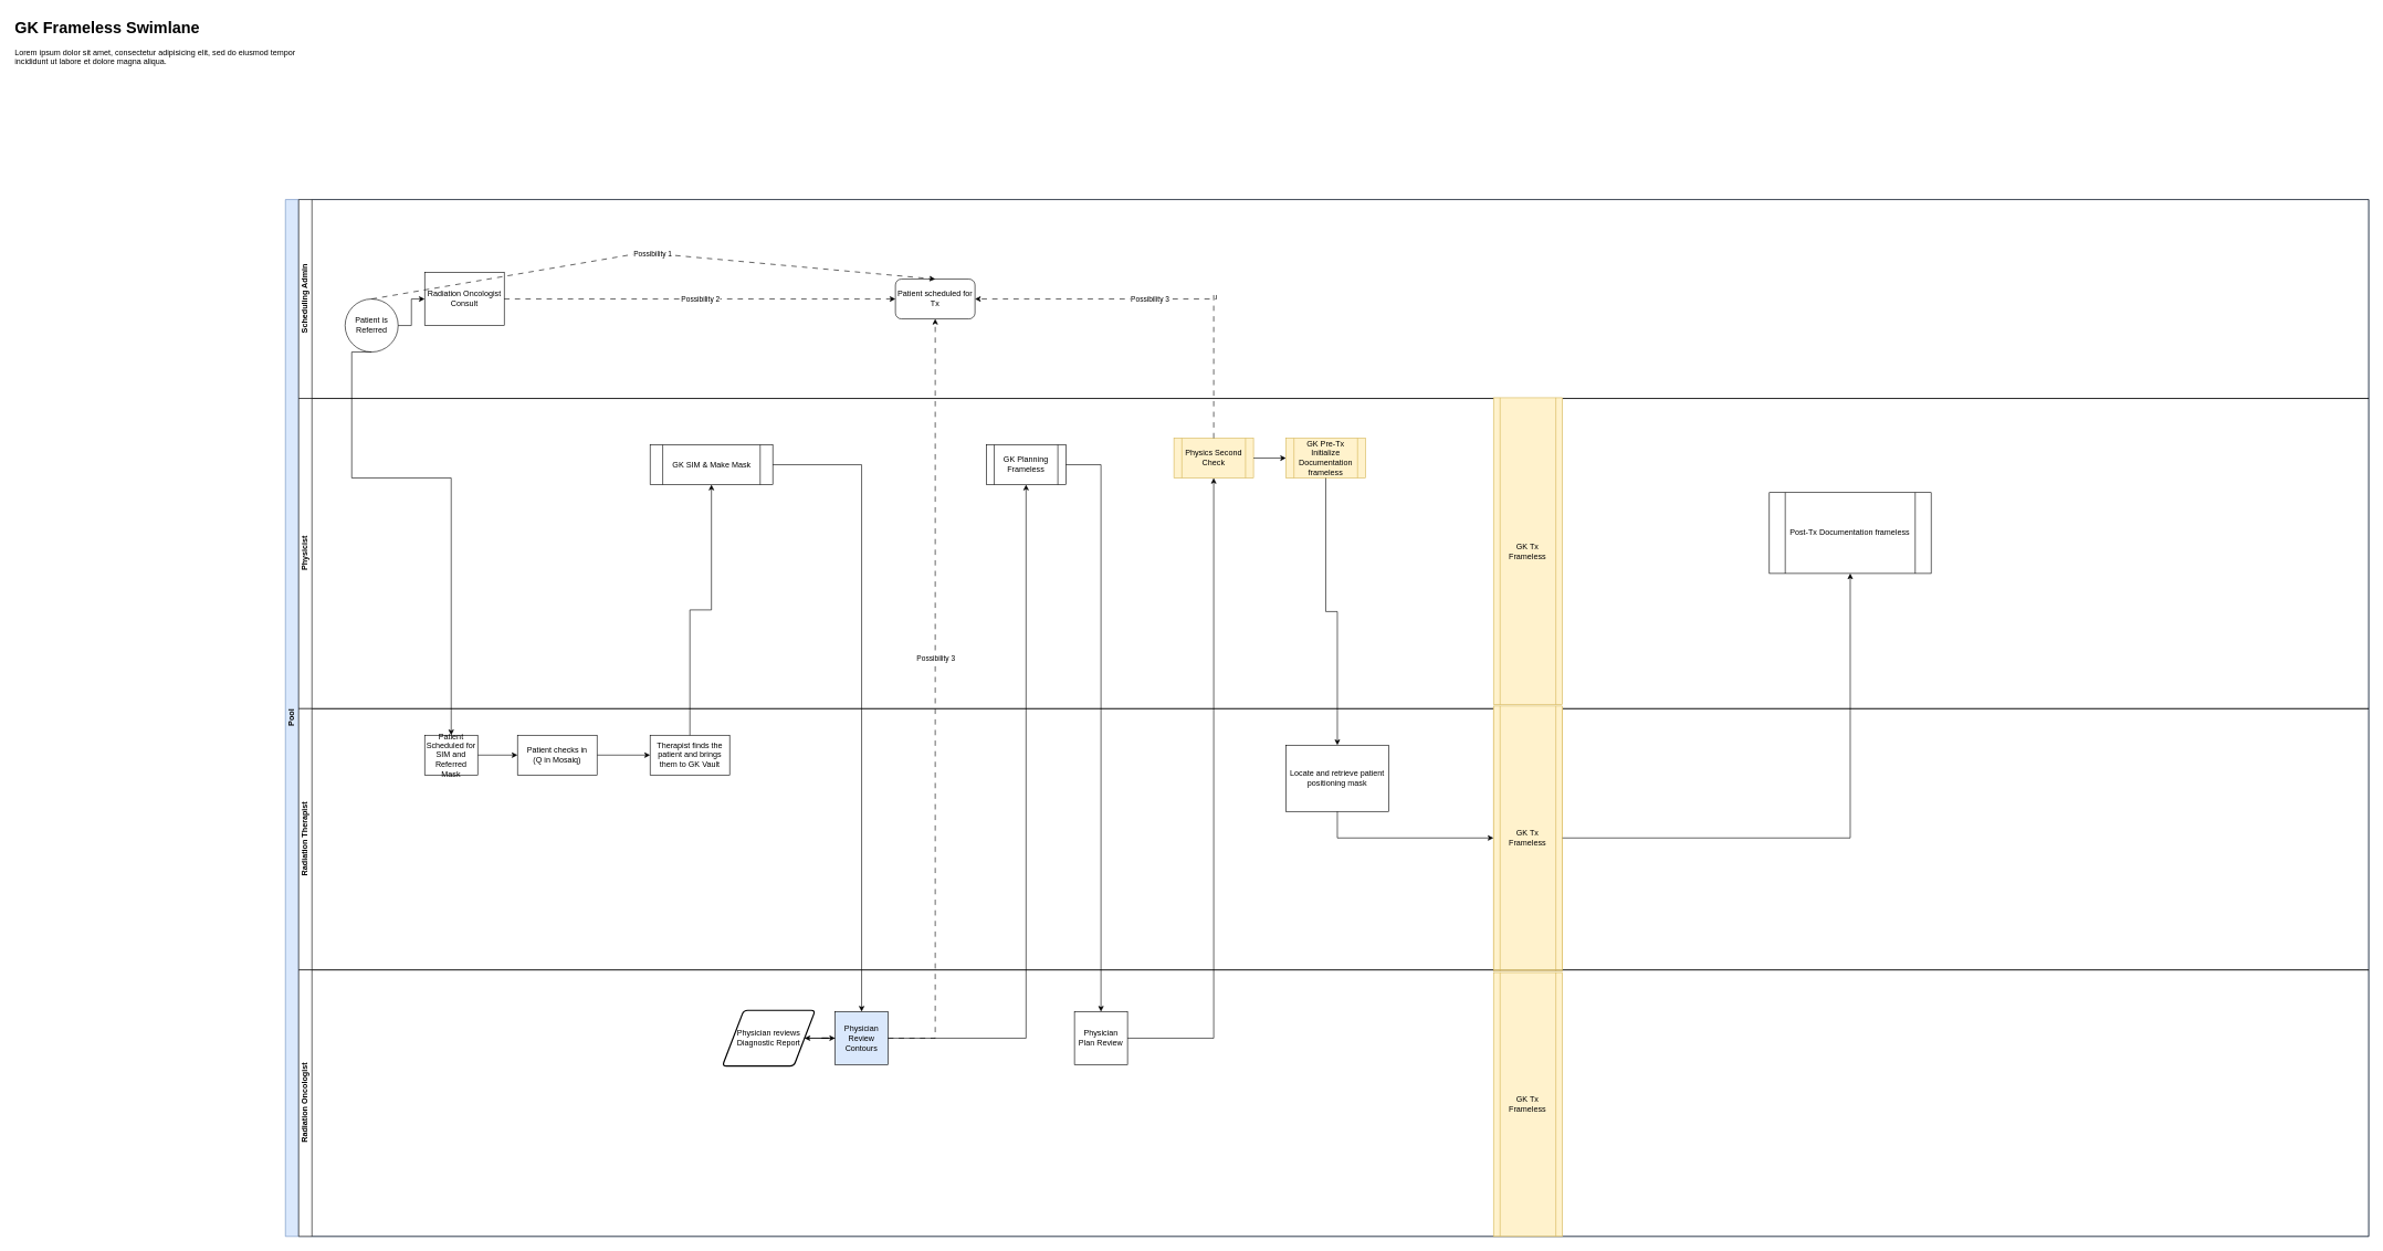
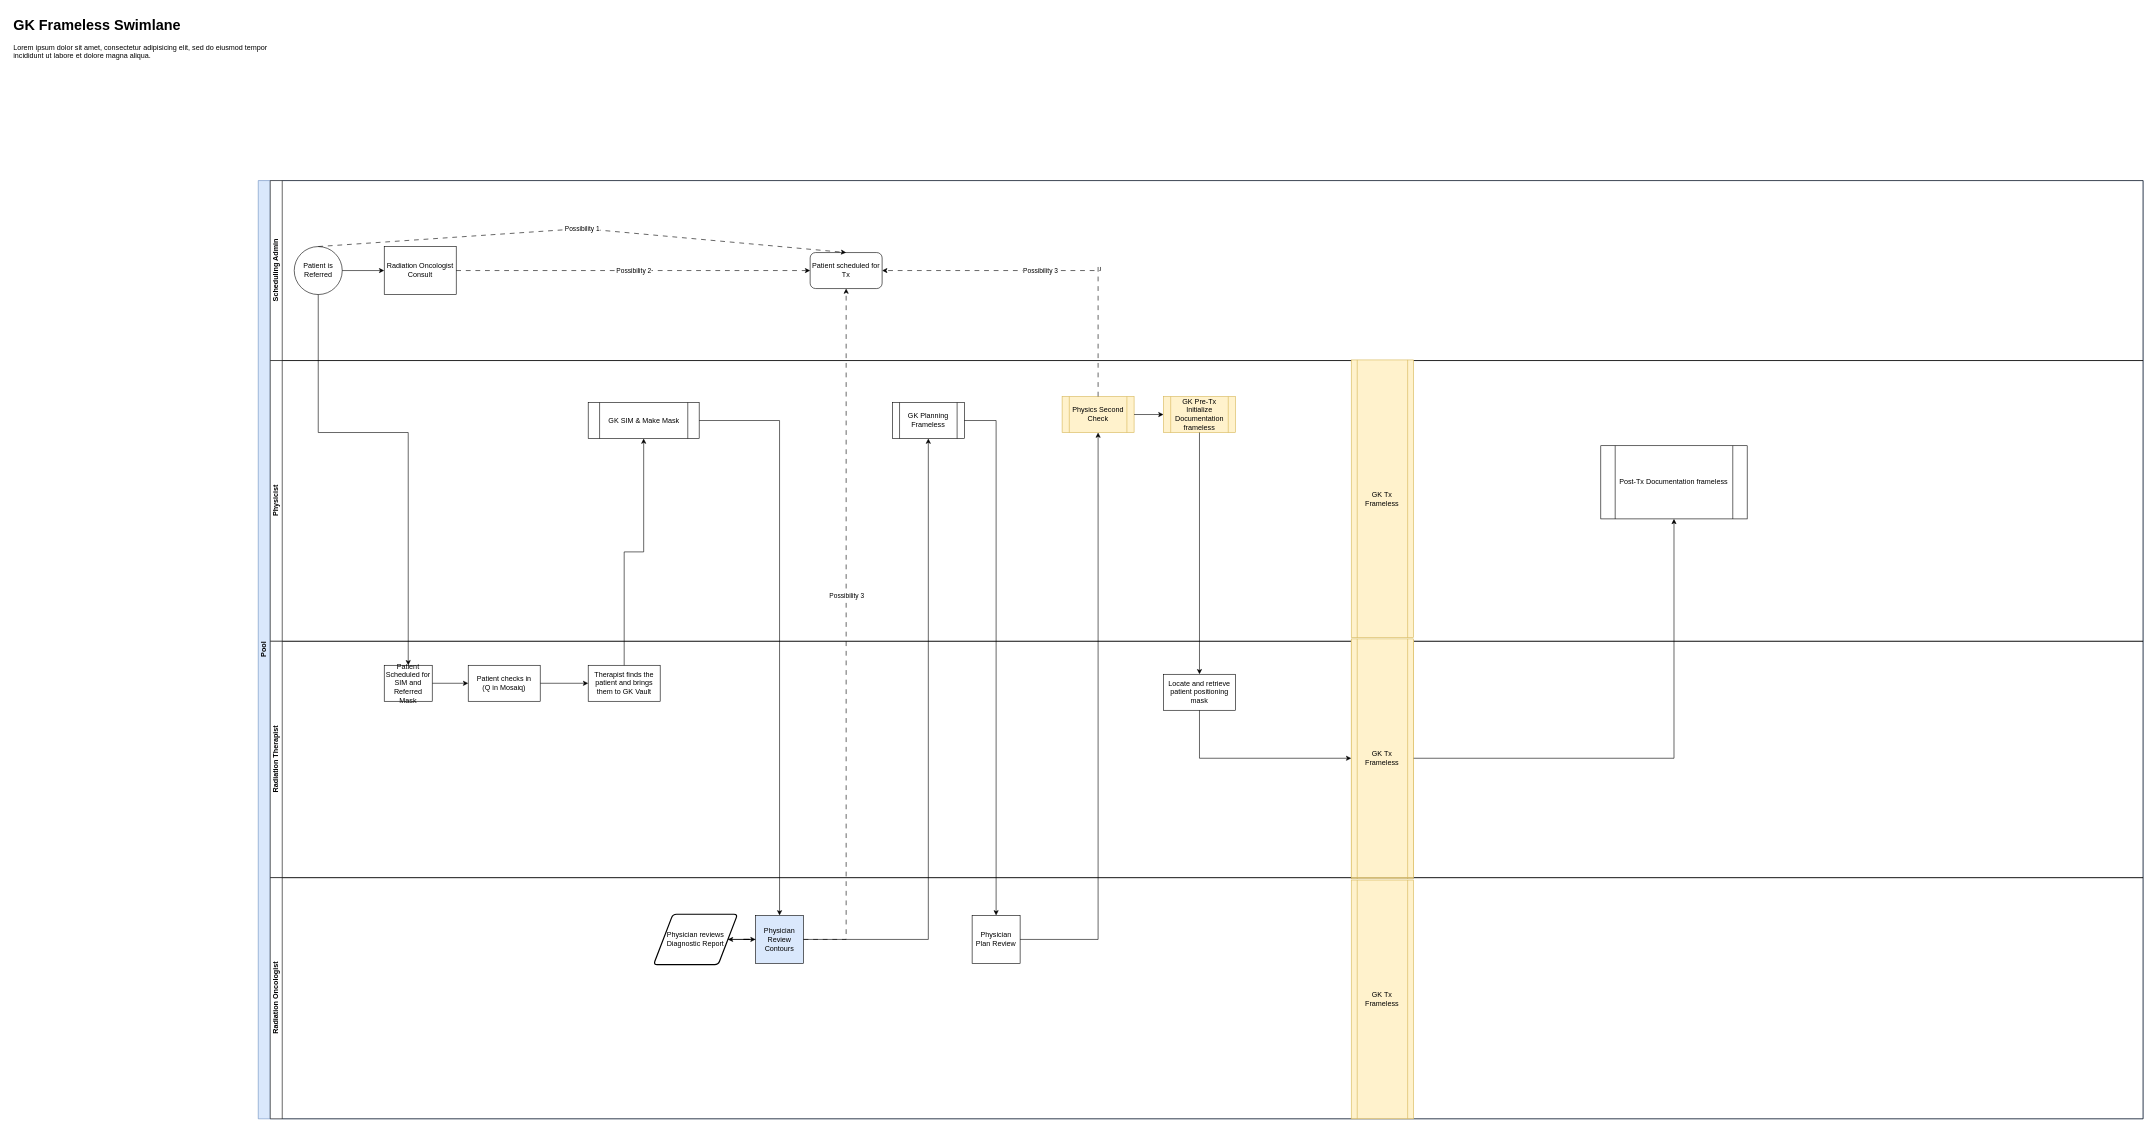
  <mxCell id="0" />
  <mxCell id="1" parent="0" />
  <mxCell id="2" value="Pool" style="swimlane;html=1;childLayout=stackLayout;resizeParent=1;resizeParentMax=0;horizontal=0;startSize=20;horizontalStack=0;fillColor=#dae8fc;strokeColor=#6c8ebf;" parent="1" vertex="1"><mxGeometry x="430" y="300" width="3142" height="1564" as="geometry" /></mxCell>
  <mxCell id="3" value="Scheduling Admin" style="swimlane;html=1;startSize=20;horizontal=0;" parent="2" vertex="1"><mxGeometry x="20" width="3122" height="300" as="geometry" /></mxCell>
  <mxCell id="4" value="Radiation Oncologist Consult" style="whiteSpace=wrap;html=1;aspect=fixed;" vertex="1" parent="3"><mxGeometry x="190" y="110" width="120" height="80" as="geometry" /></mxCell>
- <mxCell id="5" value="Patient is Referred" style="ellipse;whiteSpace=wrap;html=1;" parent="3" vertex="1"><mxGeometry x="70" y="150" width="80" height="80" as="geometry" /></mxCell>
+ <mxCell id="5" value="Patient is Referred" style="ellipse;whiteSpace=wrap;html=1;" parent="3" vertex="1"><mxGeometry x="40" y="110" width="80" height="80" as="geometry" /></mxCell>
  <mxCell id="6" value="" style="edgeStyle=orthogonalEdgeStyle;rounded=0;orthogonalLoop=1;jettySize=auto;html=1;" edge="1" parent="3" source="5" target="4"><mxGeometry relative="1" as="geometry"><mxPoint x="180" y="130" as="targetPoint" /></mxGeometry></mxCell>
  <mxCell id="7" value="Patient scheduled for Tx" style="rounded=1;whiteSpace=wrap;html=1;" vertex="1" parent="3"><mxGeometry x="900" y="120" width="120" height="60" as="geometry" /></mxCell>
  <mxCell id="8" value="" style="endArrow=classic;html=1;rounded=0;exitX=0.5;exitY=0;exitDx=0;exitDy=0;entryX=0.5;entryY=0;entryDx=0;entryDy=0;dashed=1;dashPattern=8 8;" edge="1" parent="3" source="5" target="7"><mxGeometry relative="1" as="geometry"><mxPoint x="130" y="80" as="sourcePoint" /><mxPoint x="230" y="80" as="targetPoint" /><Array as="points"><mxPoint x="520" y="80" /></Array></mxGeometry></mxCell>
  <mxCell id="9" value="Possibility 1" style="edgeLabel;resizable=0;html=1;;align=center;verticalAlign=middle;" connectable="0" vertex="1" parent="8"><mxGeometry relative="1" as="geometry" /></mxCell>
  <mxCell id="10" value="" style="endArrow=classic;html=1;rounded=0;dashed=1;dashPattern=8 8;" edge="1" parent="3" source="4" target="7"><mxGeometry relative="1" as="geometry"><mxPoint x="-190" y="-170" as="sourcePoint" /><mxPoint x="370" y="150" as="targetPoint" /></mxGeometry></mxCell>
  <mxCell id="11" value="Possibility 2" style="edgeLabel;resizable=0;html=1;;align=center;verticalAlign=middle;" connectable="0" vertex="1" parent="10"><mxGeometry relative="1" as="geometry" /></mxCell>
  <mxCell id="12" value="Physicist" style="swimlane;html=1;startSize=20;horizontal=0;" parent="2" vertex="1"><mxGeometry x="20" y="300" width="3122" height="468" as="geometry"><mxRectangle x="20" y="120" width="430" height="30" as="alternateBounds" /></mxGeometry></mxCell>
  <mxCell id="13" value="GK SIM &amp;amp; Make Mask" style="shape=process;whiteSpace=wrap;html=1;backgroundOutline=1;" vertex="1" parent="12"><mxGeometry x="530" y="70" width="185" height="60" as="geometry" /></mxCell>
  <mxCell id="14" value="GK Planning Frameless" style="shape=process;whiteSpace=wrap;html=1;backgroundOutline=1;" vertex="1" parent="12"><mxGeometry x="1037" y="70" width="120" height="60" as="geometry" /></mxCell>
  <mxCell id="15" value="Physics Second Check" style="shape=process;whiteSpace=wrap;html=1;backgroundOutline=1;fillColor=#fff2cc;strokeColor=#d6b656;" vertex="1" parent="12"><mxGeometry x="1320" y="60" width="120" height="60" as="geometry" /></mxCell>
  <mxCell id="16" value="GK Pre-Tx Initialize Documentation frameless" style="shape=process;whiteSpace=wrap;html=1;backgroundOutline=1;fillColor=#fff2cc;strokeColor=#d6b656;" vertex="1" parent="12"><mxGeometry x="1489" y="60" width="120" height="60" as="geometry" /></mxCell>
  <mxCell id="17" style="edgeStyle=orthogonalEdgeStyle;rounded=0;orthogonalLoop=1;jettySize=auto;html=1;entryX=0;entryY=0.5;entryDx=0;entryDy=0;" edge="1" parent="12" source="15" target="16"><mxGeometry relative="1" as="geometry" /></mxCell>
  <mxCell id="18" value="GK Tx Frameless" style="shape=process;whiteSpace=wrap;html=1;backgroundOutline=1;fillColor=#fff2cc;strokeColor=#d6b656;" vertex="1" parent="12"><mxGeometry x="1802" y="-1" width="104" height="463" as="geometry" /></mxCell>
  <mxCell id="19" value="Post-Tx Documentation frameless" style="shape=process;whiteSpace=wrap;html=1;backgroundOutline=1;" vertex="1" parent="12"><mxGeometry x="2218" y="142" width="244" height="122" as="geometry" /></mxCell>
  <mxCell id="20" value="Radiation Therapist" style="swimlane;html=1;startSize=20;horizontal=0;" vertex="1" parent="2"><mxGeometry x="20" y="768" width="3122" height="394" as="geometry" /></mxCell>
  <mxCell id="21" value="" style="edgeStyle=orthogonalEdgeStyle;rounded=0;orthogonalLoop=1;jettySize=auto;html=1;" edge="1" parent="20" source="22" target="24"><mxGeometry relative="1" as="geometry" /></mxCell>
  <mxCell id="22" value="Patient Scheduled for SIM and Referred Mask" style="rounded=0;whiteSpace=wrap;html=1;fontFamily=Helvetica;fontSize=12;fontColor=#000000;align=center;" vertex="1" parent="20"><mxGeometry x="190" y="40" width="80" height="60" as="geometry" /></mxCell>
  <mxCell id="23" value="" style="edgeStyle=orthogonalEdgeStyle;rounded=0;orthogonalLoop=1;jettySize=auto;html=1;" edge="1" parent="20" source="24" target="25"><mxGeometry relative="1" as="geometry" /></mxCell>
  <mxCell id="24" value="&lt;div&gt;Patient checks in&lt;/div&gt;&lt;div&gt;(Q in Mosaiq)&lt;br&gt;&lt;/div&gt;" style="rounded=0;whiteSpace=wrap;html=1;fontColor=#000000;" vertex="1" parent="20"><mxGeometry x="330" y="40" width="120" height="60" as="geometry" /></mxCell>
  <mxCell id="25" value="Therapist finds the patient and brings them to GK Vault" style="whiteSpace=wrap;html=1;fontColor=#000000;rounded=0;" vertex="1" parent="20"><mxGeometry x="530" y="40" width="120" height="60" as="geometry" /></mxCell>
- <mxCell id="26" value="Locate and retrieve patient positioning mask" style="rounded=0;whiteSpace=wrap;html=1;" vertex="1" parent="20"><mxGeometry x="1489" y="55" width="155" height="100" as="geometry" /></mxCell>
+ <mxCell id="26" value="Locate and retrieve patient positioning mask" style="rounded=0;whiteSpace=wrap;html=1;" vertex="1" parent="20"><mxGeometry x="1489" y="55" width="120" height="60" as="geometry" /></mxCell>
  <mxCell id="27" value="GK Pre-Tx Initialize Documentation frameless" style="shape=process;whiteSpace=wrap;html=1;backgroundOutline=1;fillColor=#fff2cc;strokeColor=#d6b656;" vertex="1" parent="20"><mxGeometry x="1802" y="-2" width="104" height="398" as="geometry" /></mxCell>
  <mxCell id="28" value="Radiation Oncologist" style="swimlane;html=1;startSize=20;horizontal=0;" vertex="1" parent="2"><mxGeometry x="20" y="1162" width="3122" height="402" as="geometry" /></mxCell>
  <mxCell id="29" value="Physician Plan Review" style="whiteSpace=wrap;html=1;aspect=fixed;" vertex="1" parent="28"><mxGeometry x="1170" y="63" width="80" height="80" as="geometry" /></mxCell>
  <mxCell id="30" value="Physician reviews Diagnostic Report" style="shape=parallelogram;html=1;strokeWidth=2;perimeter=parallelogramPerimeter;whiteSpace=wrap;rounded=1;arcSize=12;size=0.23;" vertex="1" parent="28"><mxGeometry x="639" y="61" width="140" height="84" as="geometry" /></mxCell>
  <mxCell id="31" value="Physician Review Contours" style="whiteSpace=wrap;html=1;aspect=fixed;fillColor=#dae8fc;" vertex="1" parent="28"><mxGeometry x="809" y="63" width="80" height="80" as="geometry" /></mxCell>
  <mxCell id="32" style="edgeStyle=orthogonalEdgeStyle;rounded=0;orthogonalLoop=1;jettySize=auto;html=1;entryX=0;entryY=0.5;entryDx=0;entryDy=0;" edge="1" parent="28" source="30" target="31"><mxGeometry relative="1" as="geometry" /></mxCell>
  <mxCell id="33" style="edgeStyle=orthogonalEdgeStyle;rounded=0;orthogonalLoop=1;jettySize=auto;html=1;entryX=1;entryY=0.5;entryDx=0;entryDy=0;" edge="1" parent="28" source="31" target="30"><mxGeometry relative="1" as="geometry" /></mxCell>
  <mxCell id="34" value="GK Tx Frameless" style="shape=process;whiteSpace=wrap;html=1;backgroundOutline=1;fillColor=#fff2cc;strokeColor=#d6b656;" vertex="1" parent="28"><mxGeometry x="1802" y="-398" width="104" height="398" as="geometry" /></mxCell>
  <mxCell id="35" value="GK Tx Frameless" style="shape=process;whiteSpace=wrap;html=1;backgroundOutline=1;fillColor=#fff2cc;strokeColor=#d6b656;" vertex="1" parent="28"><mxGeometry x="1802" y="4" width="104" height="398" as="geometry" /></mxCell>
  <mxCell id="36" value="" style="edgeStyle=orthogonalEdgeStyle;rounded=0;orthogonalLoop=1;jettySize=auto;html=1;exitX=0.5;exitY=1;exitDx=0;exitDy=0;entryX=0.5;entryY=0;entryDx=0;entryDy=0;" edge="1" parent="2" source="5" target="22"><mxGeometry relative="1" as="geometry"><mxPoint x="250" y="570" as="targetPoint" /><Array as="points"><mxPoint x="100" y="420" /><mxPoint x="250" y="420" /></Array></mxGeometry></mxCell>
  <mxCell id="37" style="edgeStyle=orthogonalEdgeStyle;rounded=0;orthogonalLoop=1;jettySize=auto;html=1;entryX=0.5;entryY=1;entryDx=0;entryDy=0;" edge="1" parent="2" source="25" target="13"><mxGeometry relative="1" as="geometry" /></mxCell>
  <mxCell id="38" style="edgeStyle=orthogonalEdgeStyle;rounded=0;orthogonalLoop=1;jettySize=auto;html=1;entryX=0.5;entryY=0;entryDx=0;entryDy=0;" edge="1" parent="2" source="13" target="31"><mxGeometry relative="1" as="geometry" /></mxCell>
  <mxCell id="39" style="edgeStyle=orthogonalEdgeStyle;rounded=0;orthogonalLoop=1;jettySize=auto;html=1;entryX=0.5;entryY=1;entryDx=0;entryDy=0;" edge="1" parent="2" source="31" target="14"><mxGeometry relative="1" as="geometry"><mxPoint x="1033" y="407" as="targetPoint" /></mxGeometry></mxCell>
  <mxCell id="40" style="edgeStyle=orthogonalEdgeStyle;rounded=0;orthogonalLoop=1;jettySize=auto;html=1;" edge="1" parent="2" source="14" target="29"><mxGeometry relative="1" as="geometry" /></mxCell>
  <mxCell id="41" style="edgeStyle=orthogonalEdgeStyle;rounded=0;orthogonalLoop=1;jettySize=auto;html=1;entryX=0.5;entryY=1;entryDx=0;entryDy=0;" edge="1" parent="2" source="29" target="15"><mxGeometry relative="1" as="geometry"><mxPoint x="1397" y="426" as="targetPoint" /></mxGeometry></mxCell>
  <mxCell id="42" style="edgeStyle=orthogonalEdgeStyle;rounded=0;orthogonalLoop=1;jettySize=auto;html=1;dashed=1;dashPattern=8 8;exitX=0.5;exitY=0;exitDx=0;exitDy=0;" edge="1" parent="2" source="15" target="7"><mxGeometry relative="1" as="geometry"><mxPoint x="1240" y="268" as="sourcePoint" /><mxPoint x="1304" y="22" as="targetPoint" /><Array as="points"><mxPoint x="1400" y="142" /><mxPoint x="1404" y="142" /><mxPoint x="1404" y="150" /></Array></mxGeometry></mxCell>
  <mxCell id="43" value="Possibility 3" style="edgeLabel;html=1;align=center;verticalAlign=middle;resizable=0;points=[];" vertex="1" connectable="0" parent="42"><mxGeometry x="0.116" relative="1" as="geometry"><mxPoint as="offset" /></mxGeometry></mxCell>
  <mxCell id="44" style="edgeStyle=orthogonalEdgeStyle;rounded=0;orthogonalLoop=1;jettySize=auto;html=1;entryX=0.5;entryY=0;entryDx=0;entryDy=0;" edge="1" parent="2" source="16" target="26"><mxGeometry relative="1" as="geometry" /></mxCell>
  <mxCell id="45" style="edgeStyle=orthogonalEdgeStyle;rounded=0;orthogonalLoop=1;jettySize=auto;html=1;dashed=1;dashPattern=8 8;exitX=1;exitY=0.5;exitDx=0;exitDy=0;entryX=0.5;entryY=1;entryDx=0;entryDy=0;" edge="1" parent="2" source="31" target="7"><mxGeometry relative="1" as="geometry"><mxPoint x="923" y="554" as="sourcePoint" /><mxPoint x="994.0" y="11" as="targetPoint" /><Array as="points"><mxPoint x="980" y="1265" /></Array></mxGeometry></mxCell>
  <mxCell id="46" value="Possibility 3" style="edgeLabel;html=1;align=center;verticalAlign=middle;resizable=0;points=[];" vertex="1" connectable="0" parent="45"><mxGeometry x="0.116" relative="1" as="geometry"><mxPoint as="offset" /></mxGeometry></mxCell>
  <mxCell id="47" style="edgeStyle=orthogonalEdgeStyle;rounded=0;orthogonalLoop=1;jettySize=auto;html=1;exitX=0.5;exitY=1;exitDx=0;exitDy=0;" edge="1" parent="2" source="26" target="34"><mxGeometry relative="1" as="geometry"><mxPoint x="1760.0" y="984" as="targetPoint" /></mxGeometry></mxCell>
  <mxCell id="48" style="edgeStyle=orthogonalEdgeStyle;rounded=0;orthogonalLoop=1;jettySize=auto;html=1;entryX=0.5;entryY=1;entryDx=0;entryDy=0;" edge="1" parent="2" source="34" target="19"><mxGeometry relative="1" as="geometry"><mxPoint x="2298.667" y="612" as="targetPoint" /></mxGeometry></mxCell>
  <mxCell id="49" value="&lt;h1 style=&quot;margin-top: 0px;&quot;&gt;GK Frameless Swimlane&lt;br&gt;&lt;/h1&gt;&lt;p&gt;Lorem ipsum dolor sit amet, consectetur adipisicing elit, sed do eiusmod tempor incididunt ut labore et dolore magna aliqua.&lt;/p&gt;" style="text;html=1;whiteSpace=wrap;overflow=hidden;rounded=0;" vertex="1" parent="1"><mxGeometry x="20" y="20" width="440" height="200" as="geometry" /></mxCell>
